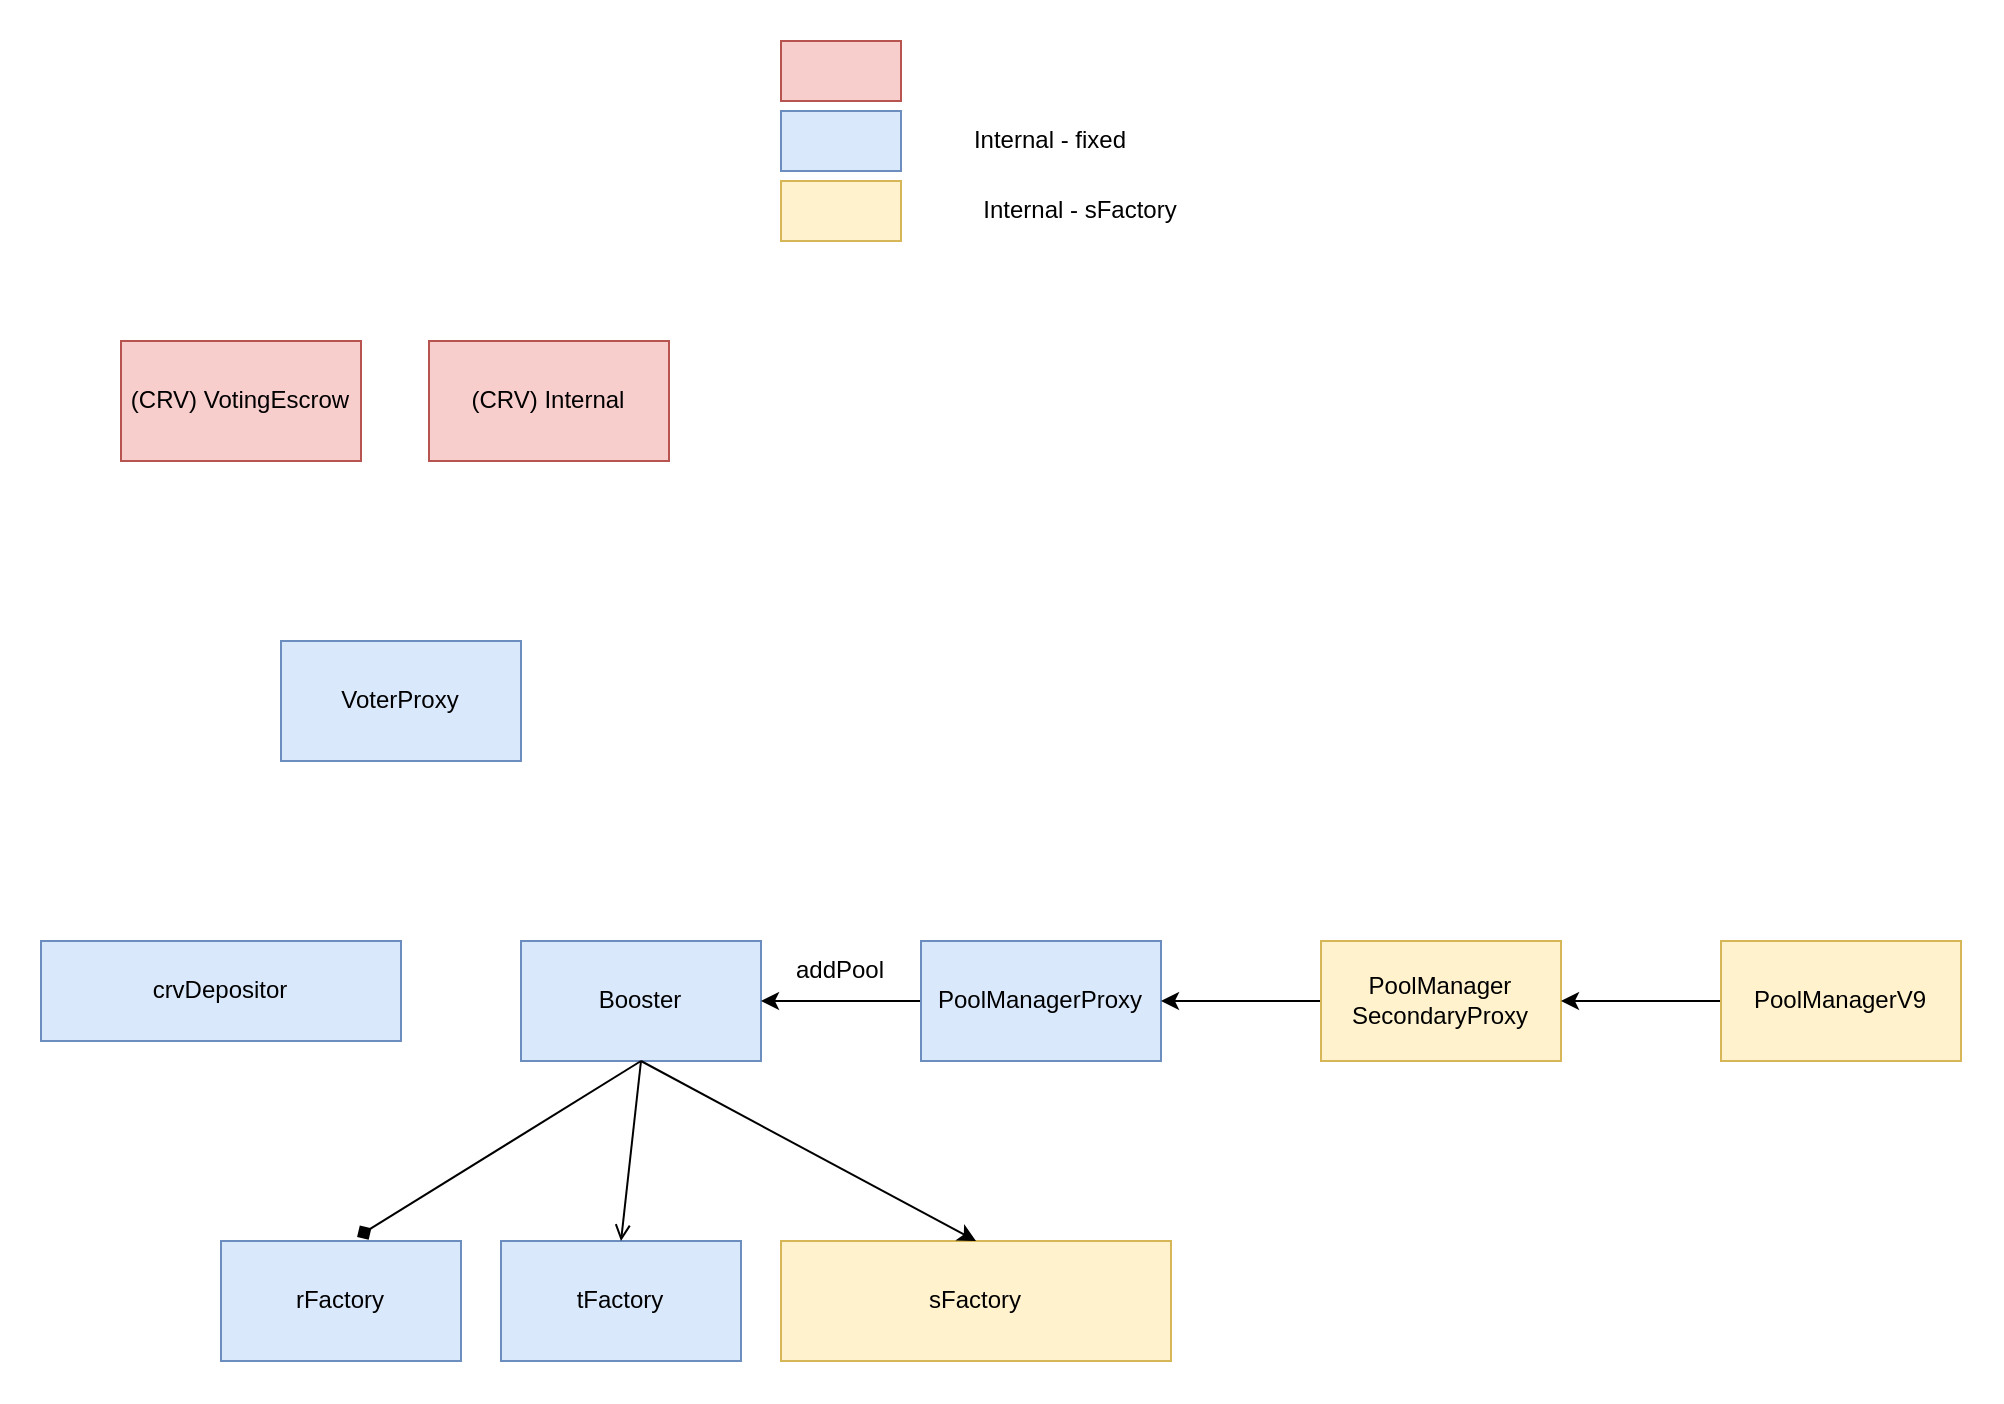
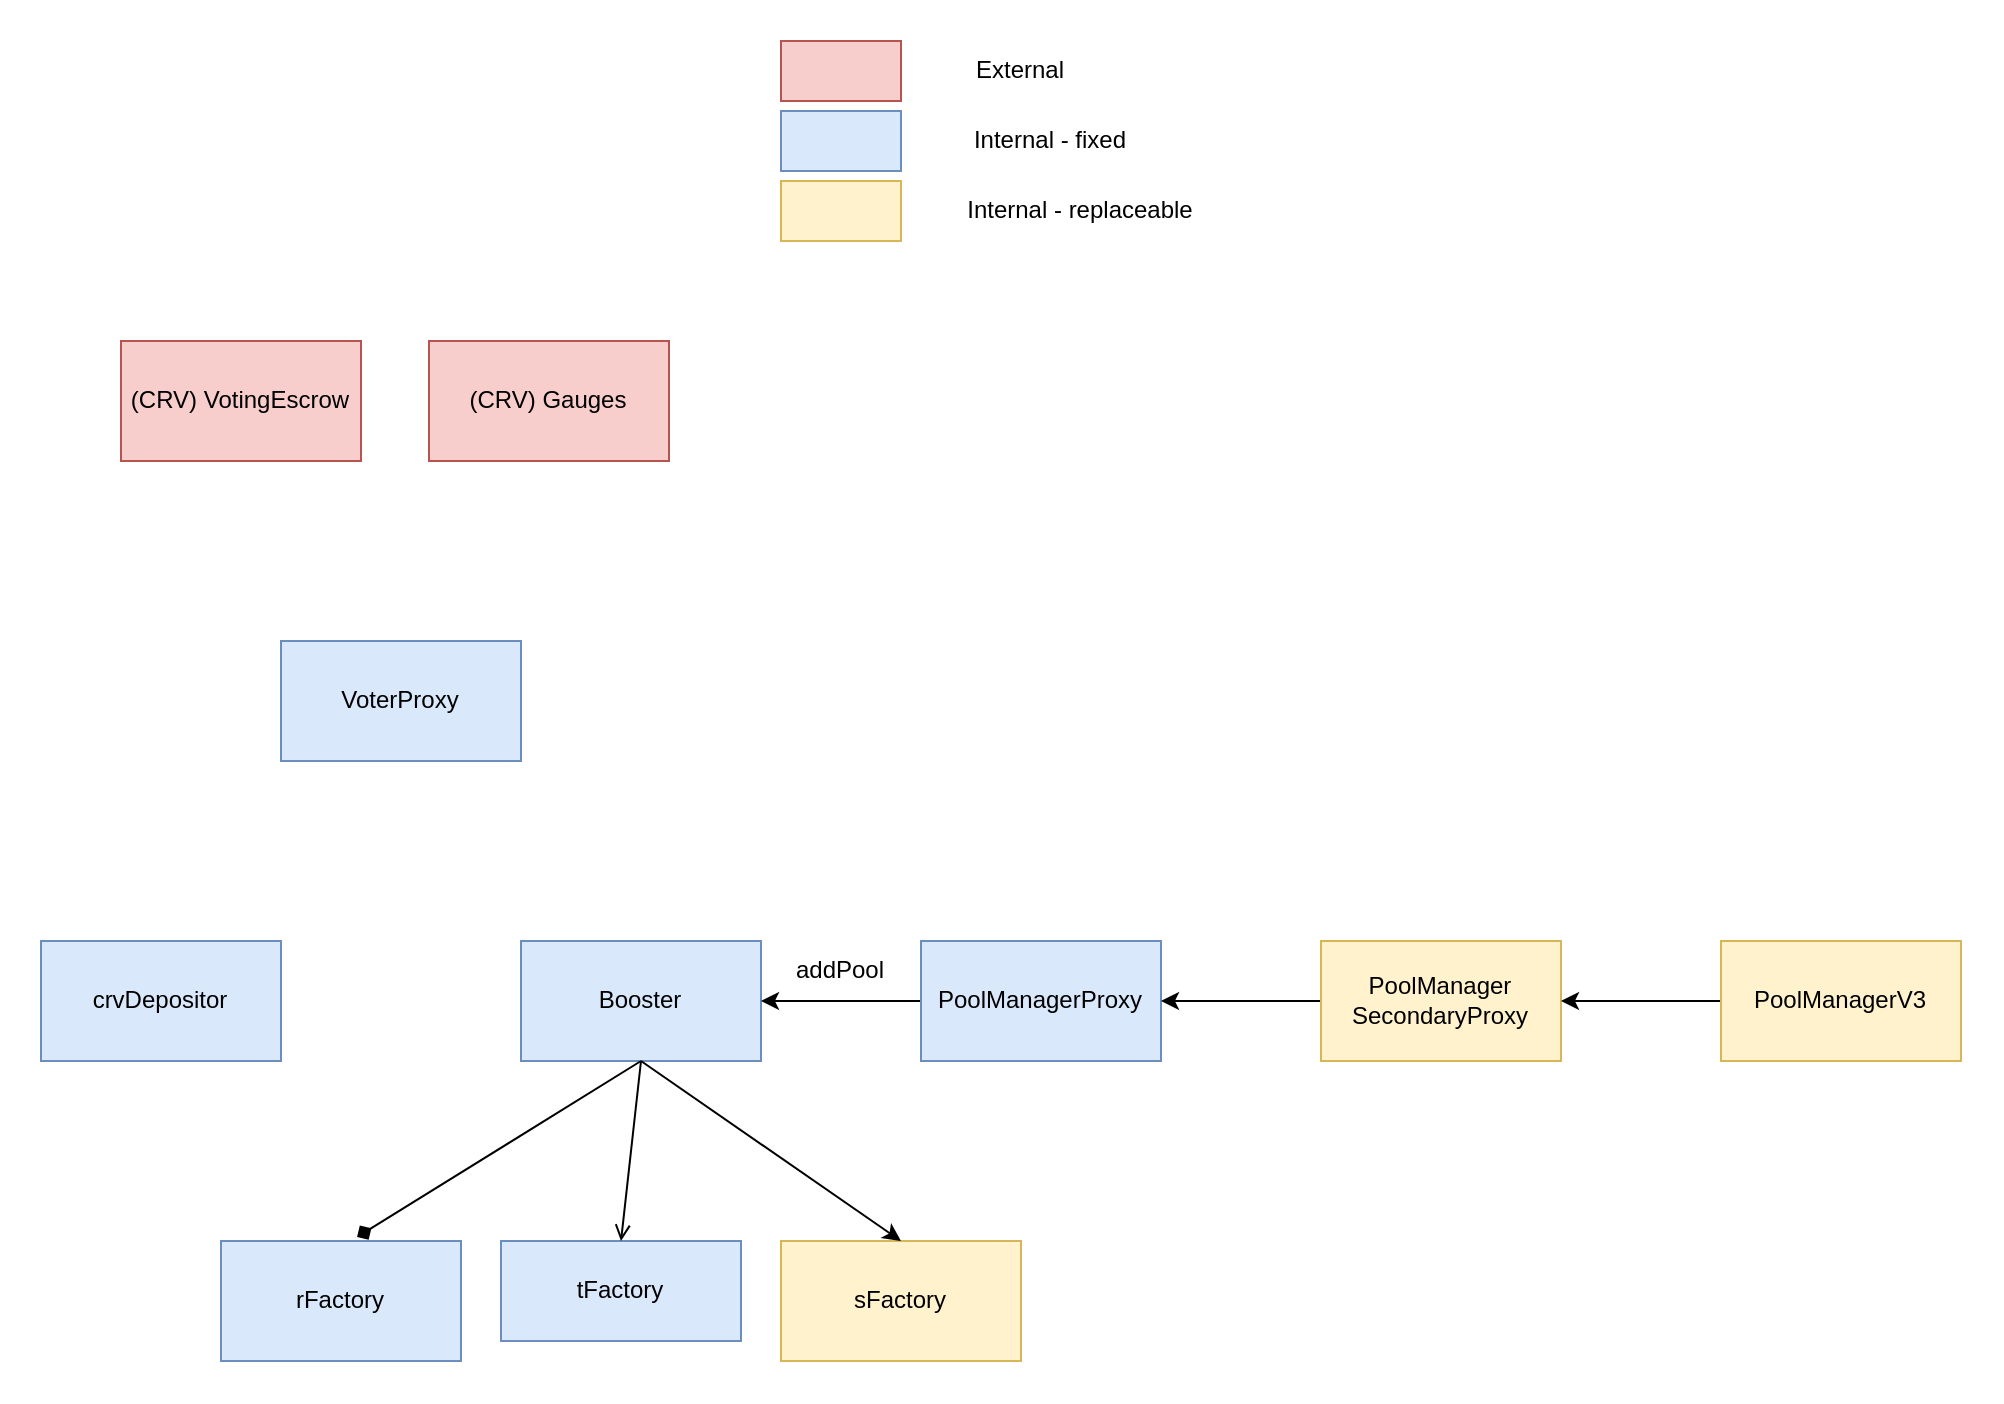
  <mxCell id="0" />
  <mxCell id="1" parent="0" />
- <mxCell id="2" value="crvDepositor" style="rounded=0;whiteSpace=wrap;html=1;fillColor=#dae8fc;strokeColor=#6c8ebf;" parent="1" vertex="1"><mxGeometry x="20" y="470" width="180" height="50" as="geometry" /></mxCell>
+ <mxCell id="2" value="crvDepositor" style="rounded=0;whiteSpace=wrap;html=1;fillColor=#dae8fc;strokeColor=#6c8ebf;" parent="1" vertex="1"><mxGeometry x="20" y="470" width="120" height="60" as="geometry" /></mxCell>
  <mxCell id="3" value="VoterProxy" style="rounded=0;whiteSpace=wrap;html=1;fillColor=#dae8fc;strokeColor=#6c8ebf;" parent="1" vertex="1"><mxGeometry x="140" y="320" width="120" height="60" as="geometry" /></mxCell>
  <mxCell id="4" value="(CRV) VotingEscrow" style="rounded=0;whiteSpace=wrap;html=1;fillColor=#f8cecc;strokeColor=#b85450;" parent="1" vertex="1"><mxGeometry x="60" y="170" width="120" height="60" as="geometry" /></mxCell>
  <mxCell id="5" value="Booster" style="rounded=0;whiteSpace=wrap;html=1;fillColor=#dae8fc;strokeColor=#6c8ebf;" parent="1" vertex="1"><mxGeometry x="260" y="470" width="120" height="60" as="geometry" /></mxCell>
- <mxCell id="6" value="(CRV) Internal" style="rounded=0;whiteSpace=wrap;html=1;fillColor=#f8cecc;strokeColor=#b85450;" parent="1" vertex="1"><mxGeometry x="214" y="170" width="120" height="60" as="geometry" /></mxCell>
+ <mxCell id="6" value="(CRV) Gauges" style="rounded=0;whiteSpace=wrap;html=1;fillColor=#f8cecc;strokeColor=#b85450;" parent="1" vertex="1"><mxGeometry x="214" y="170" width="120" height="60" as="geometry" /></mxCell>
  <mxCell id="7" value="" style="endArrow=classic;html=1;rounded=0;entryX=1;entryY=0.5;entryDx=0;entryDy=0;" edge="1" parent="1" target="5"><mxGeometry width="50" height="50" relative="1" as="geometry"><mxPoint x="460" y="500" as="sourcePoint" /><mxPoint x="430" y="510" as="targetPoint" /></mxGeometry></mxCell>
  <mxCell id="8" value="rFactory" style="rounded=0;whiteSpace=wrap;html=1;fillColor=#dae8fc;strokeColor=#6c8ebf;" vertex="1" parent="1"><mxGeometry x="110" y="620" width="120" height="60" as="geometry" /></mxCell>
- <mxCell id="9" value="tFactory" style="rounded=0;whiteSpace=wrap;html=1;fillColor=#dae8fc;strokeColor=#6c8ebf;" vertex="1" parent="1"><mxGeometry x="250" y="620" width="120" height="60" as="geometry" /></mxCell>
- <mxCell id="10" value="sFactory" style="rounded=0;whiteSpace=wrap;html=1;fillColor=#fff2cc;strokeColor=#d6b656;" vertex="1" parent="1"><mxGeometry x="390" y="620" width="195" height="60" as="geometry" /></mxCell>
+ <mxCell id="9" value="tFactory" style="rounded=0;whiteSpace=wrap;html=1;fillColor=#dae8fc;strokeColor=#6c8ebf;" vertex="1" parent="1"><mxGeometry x="250" y="620" width="120" height="50" as="geometry" /></mxCell>
+ <mxCell id="10" value="sFactory" style="rounded=0;whiteSpace=wrap;html=1;fillColor=#fff2cc;strokeColor=#d6b656;" vertex="1" parent="1"><mxGeometry x="390" y="620" width="120" height="60" as="geometry" /></mxCell>
  <mxCell id="11" value="" style="endArrow=diamond;html=1;rounded=0;entryX=0.567;entryY=-0.033;entryDx=0;entryDy=0;exitX=0.5;exitY=1;exitDx=0;exitDy=0;entryPerimeter=0;" edge="1" parent="1" source="5" target="8"><mxGeometry width="50" height="50" relative="1" as="geometry"><mxPoint x="314" y="540" as="sourcePoint" /><mxPoint x="234" y="540" as="targetPoint" /></mxGeometry></mxCell>
  <mxCell id="12" value="" style="endArrow=open;html=1;rounded=0;entryX=0.5;entryY=0;entryDx=0;entryDy=0;exitX=0.5;exitY=1;exitDx=0;exitDy=0;" edge="1" parent="1" source="5" target="9"><mxGeometry width="50" height="50" relative="1" as="geometry"><mxPoint x="330" y="540" as="sourcePoint" /><mxPoint x="188.04" y="628.02" as="targetPoint" /></mxGeometry></mxCell>
  <mxCell id="13" value="" style="endArrow=classic;html=1;rounded=0;entryX=0.5;entryY=0;entryDx=0;entryDy=0;" edge="1" parent="1" target="10"><mxGeometry width="50" height="50" relative="1" as="geometry"><mxPoint x="320" y="530" as="sourcePoint" /><mxPoint x="198.04" y="638.02" as="targetPoint" /></mxGeometry></mxCell>
  <mxCell id="14" value="PoolManagerProxy" style="rounded=0;whiteSpace=wrap;html=1;fillColor=#dae8fc;strokeColor=#6c8ebf;" vertex="1" parent="1"><mxGeometry x="460" y="470" width="120" height="60" as="geometry" /></mxCell>
  <mxCell id="15" value="" style="rounded=0;whiteSpace=wrap;html=1;fillColor=#f8cecc;strokeColor=#b85450;" vertex="1" parent="1"><mxGeometry x="390" y="20" width="60" height="30" as="geometry" /></mxCell>
+ <mxCell id="16" value="External" style="text;html=1;strokeColor=none;fillColor=none;align=center;verticalAlign=middle;whiteSpace=wrap;rounded=0;" vertex="1" parent="1"><mxGeometry x="480" y="20" width="60" height="30" as="geometry" /></mxCell>
  <mxCell id="17" value="" style="rounded=0;whiteSpace=wrap;html=1;fillColor=#dae8fc;strokeColor=#6c8ebf;" vertex="1" parent="1"><mxGeometry x="390" y="55" width="60" height="30" as="geometry" /></mxCell>
  <mxCell id="18" value="Internal - fixed" style="text;html=1;strokeColor=none;fillColor=none;align=center;verticalAlign=middle;whiteSpace=wrap;rounded=0;" vertex="1" parent="1"><mxGeometry x="480" y="55" width="90" height="30" as="geometry" /></mxCell>
  <mxCell id="19" value="" style="rounded=0;whiteSpace=wrap;html=1;fillColor=#fff2cc;strokeColor=#d6b656;" vertex="1" parent="1"><mxGeometry x="390" y="90" width="60" height="30" as="geometry" /></mxCell>
- <mxCell id="20" value="Internal - sFactory" style="text;html=1;strokeColor=none;fillColor=none;align=center;verticalAlign=middle;whiteSpace=wrap;rounded=0;" vertex="1" parent="1"><mxGeometry x="480" y="90" width="120" height="30" as="geometry" /></mxCell>
+ <mxCell id="20" value="Internal - replaceable" style="text;html=1;strokeColor=none;fillColor=none;align=center;verticalAlign=middle;whiteSpace=wrap;rounded=0;" vertex="1" parent="1"><mxGeometry x="480" y="90" width="120" height="30" as="geometry" /></mxCell>
  <mxCell id="21" value="" style="endArrow=classic;html=1;rounded=0;entryX=1;entryY=0.5;entryDx=0;entryDy=0;" edge="1" parent="1"><mxGeometry width="50" height="50" relative="1" as="geometry"><mxPoint x="660" y="500" as="sourcePoint" /><mxPoint x="580" y="500" as="targetPoint" /></mxGeometry></mxCell>
  <mxCell id="22" value="PoolManager&lt;br&gt;SecondaryProxy" style="rounded=0;whiteSpace=wrap;html=1;fillColor=#fff2cc;strokeColor=#d6b656;" vertex="1" parent="1"><mxGeometry x="660" y="470" width="120" height="60" as="geometry" /></mxCell>
  <mxCell id="23" value="" style="endArrow=classic;html=1;rounded=0;entryX=1;entryY=0.5;entryDx=0;entryDy=0;" edge="1" parent="1"><mxGeometry width="50" height="50" relative="1" as="geometry"><mxPoint x="860" y="500" as="sourcePoint" /><mxPoint x="780" y="500" as="targetPoint" /></mxGeometry></mxCell>
- <mxCell id="24" value="PoolManagerV9" style="rounded=0;whiteSpace=wrap;html=1;fillColor=#fff2cc;strokeColor=#d6b656;" vertex="1" parent="1"><mxGeometry x="860" y="470" width="120" height="60" as="geometry" /></mxCell>
+ <mxCell id="24" value="PoolManagerV3" style="rounded=0;whiteSpace=wrap;html=1;fillColor=#fff2cc;strokeColor=#d6b656;" vertex="1" parent="1"><mxGeometry x="860" y="470" width="120" height="60" as="geometry" /></mxCell>
  <mxCell id="25" value="addPool" style="text;html=1;strokeColor=none;fillColor=none;align=center;verticalAlign=middle;whiteSpace=wrap;rounded=0;" vertex="1" parent="1"><mxGeometry x="390" y="470" width="60" height="30" as="geometry" /></mxCell>
